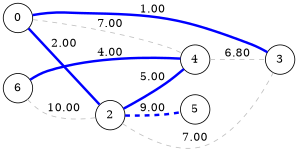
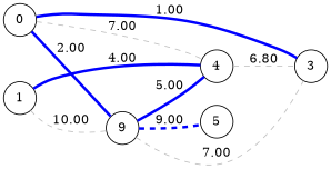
  graph {
    fontname="DejaVu Serif"
    rankdir=LR
    splines=true
    node [fontname="DejaVu Serif" shape=circle]
    edge [color=blue fontname="DejaVu Serif" penwidth=3 style=dashed]
    0
-   2
+   2 [label=9]
    3
    4
-   1 [label=6]
+   1
    5
    0 -- 2 [label=2.00 style=""]
    0 -- 3 [label=1.00 style=""]
    0 -- 4 [color=gray label=7.00 penwidth=""]
    2 -- 3 [color=gray label=7.00 penwidth=""]
    2 -- 4 [label=5.00 style=""]
    2 -- 5 [label=9.00]
    4 -- 3 [color=gray label=6.80 penwidth=""]
    1 -- 2 [color=gray label=10.00 penwidth=""]
    1 -- 4 [label=4.00 style=""]
  }
